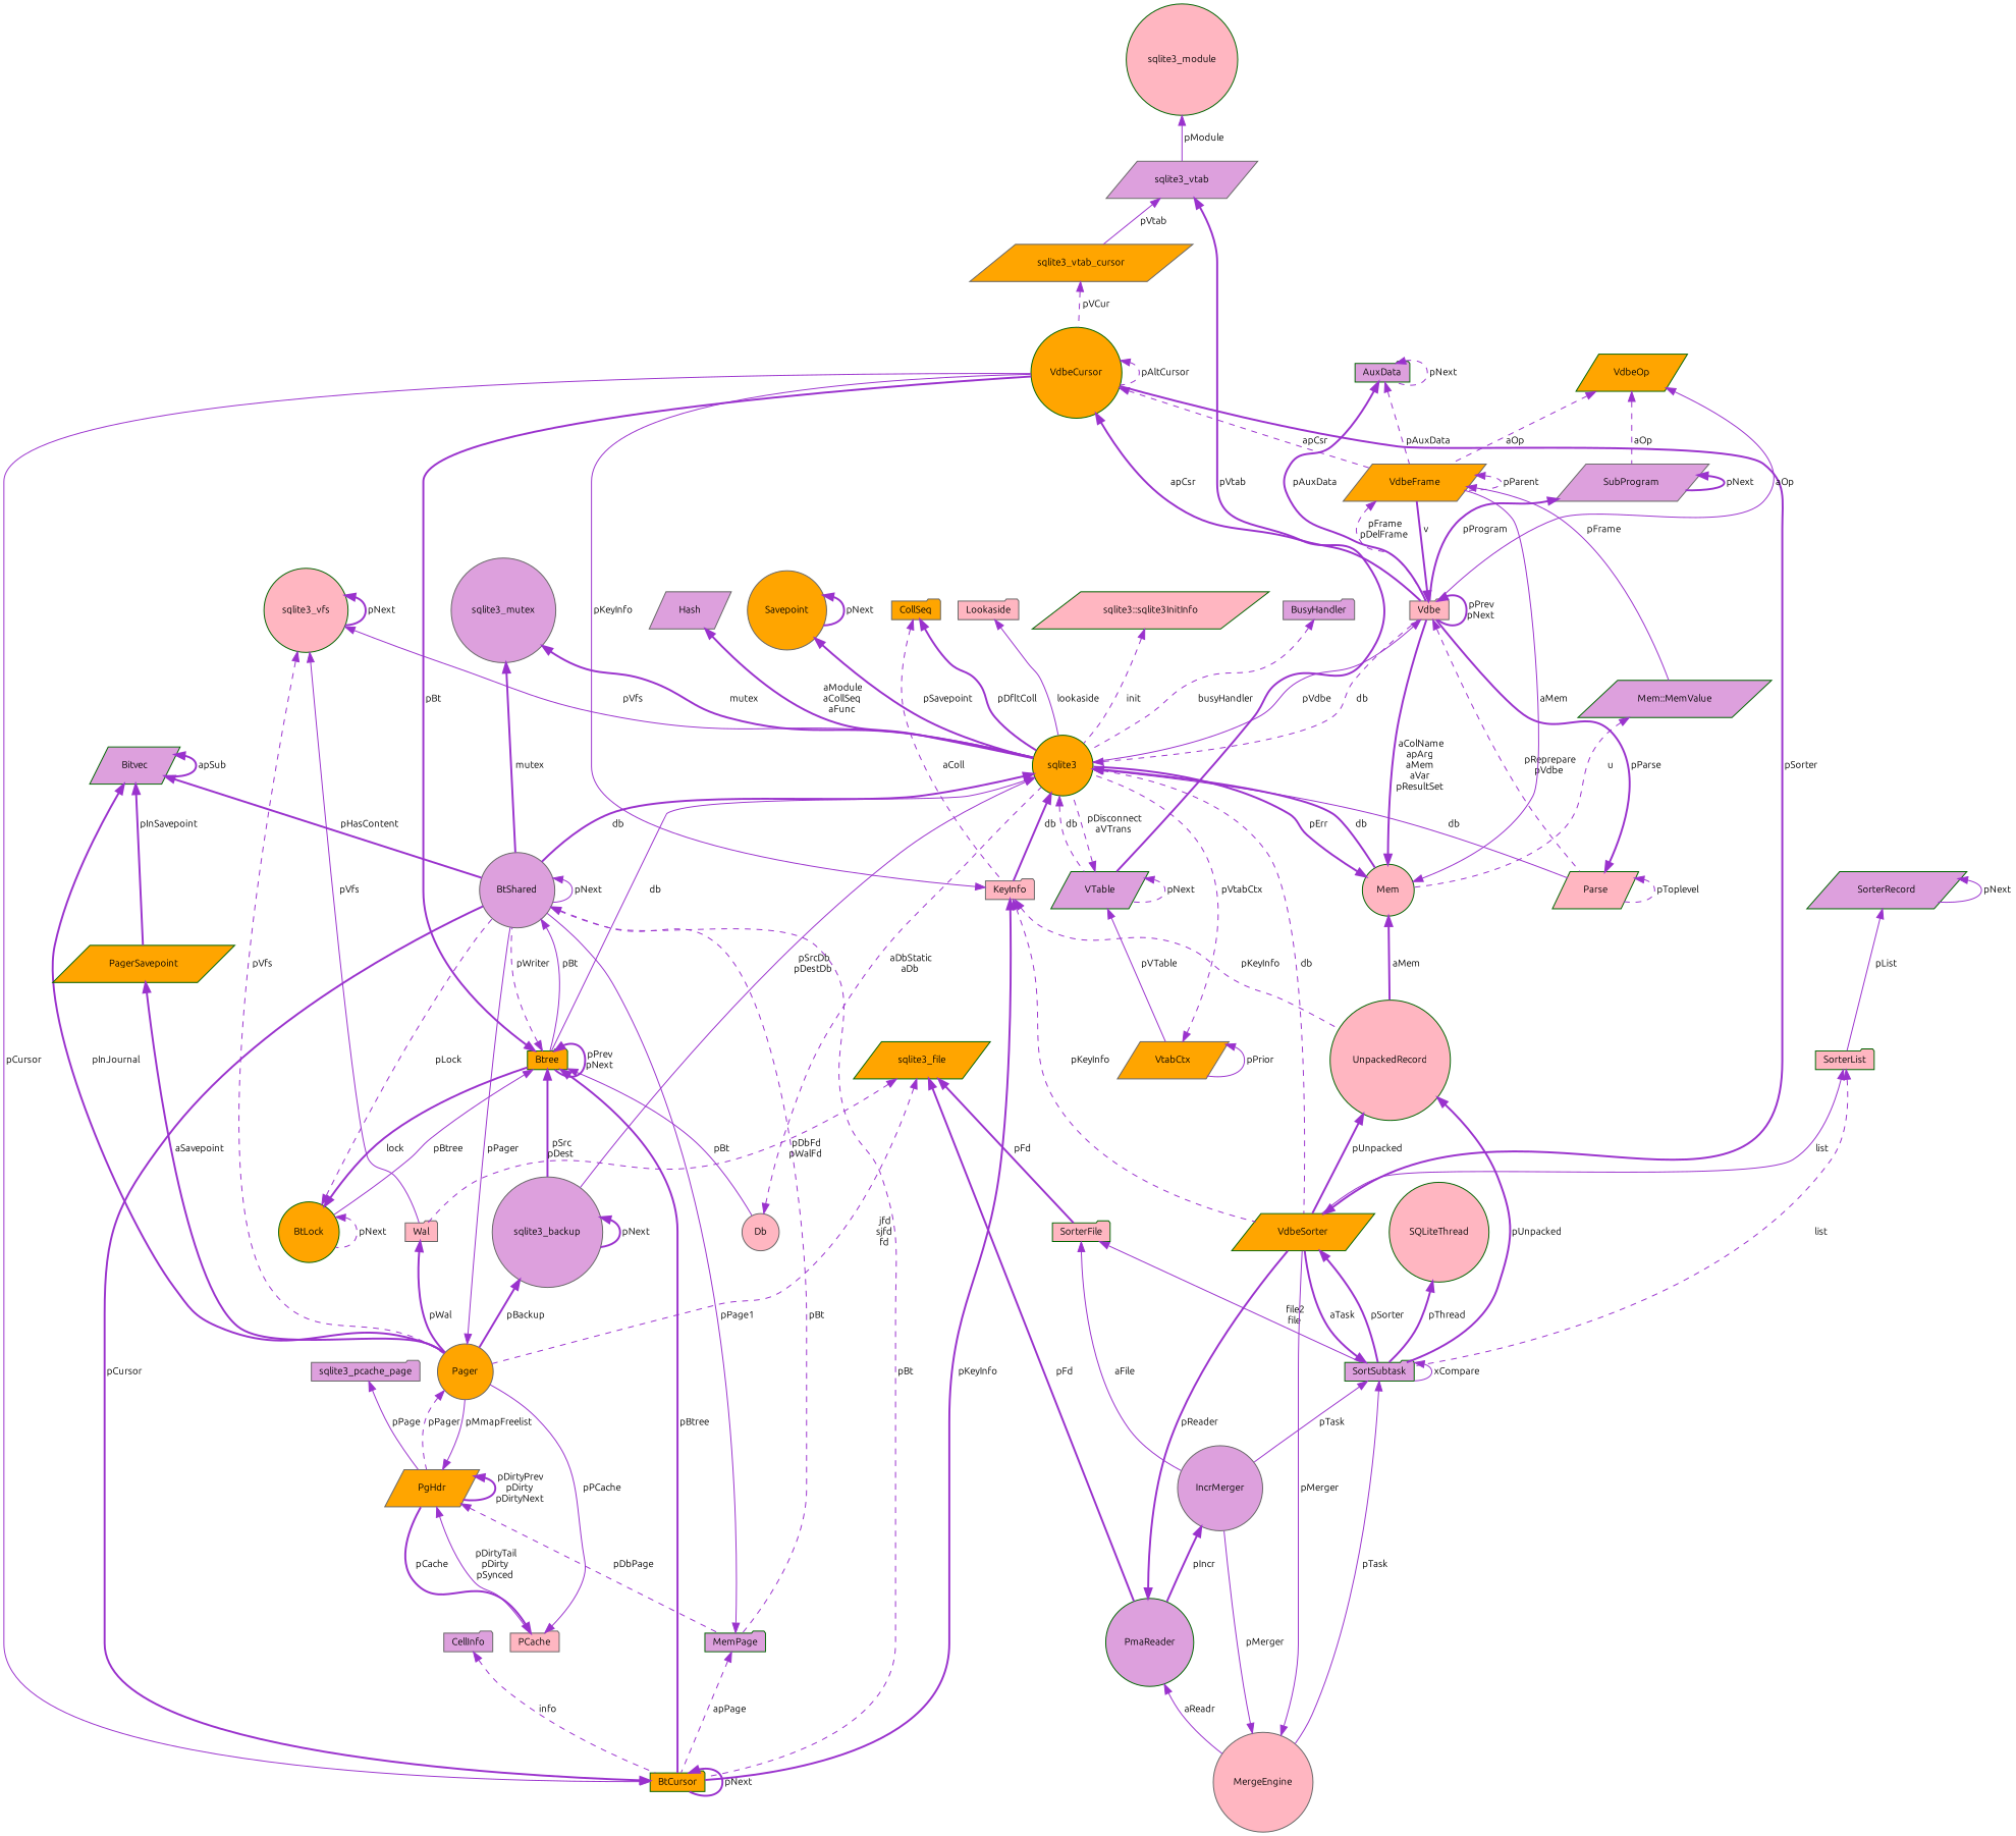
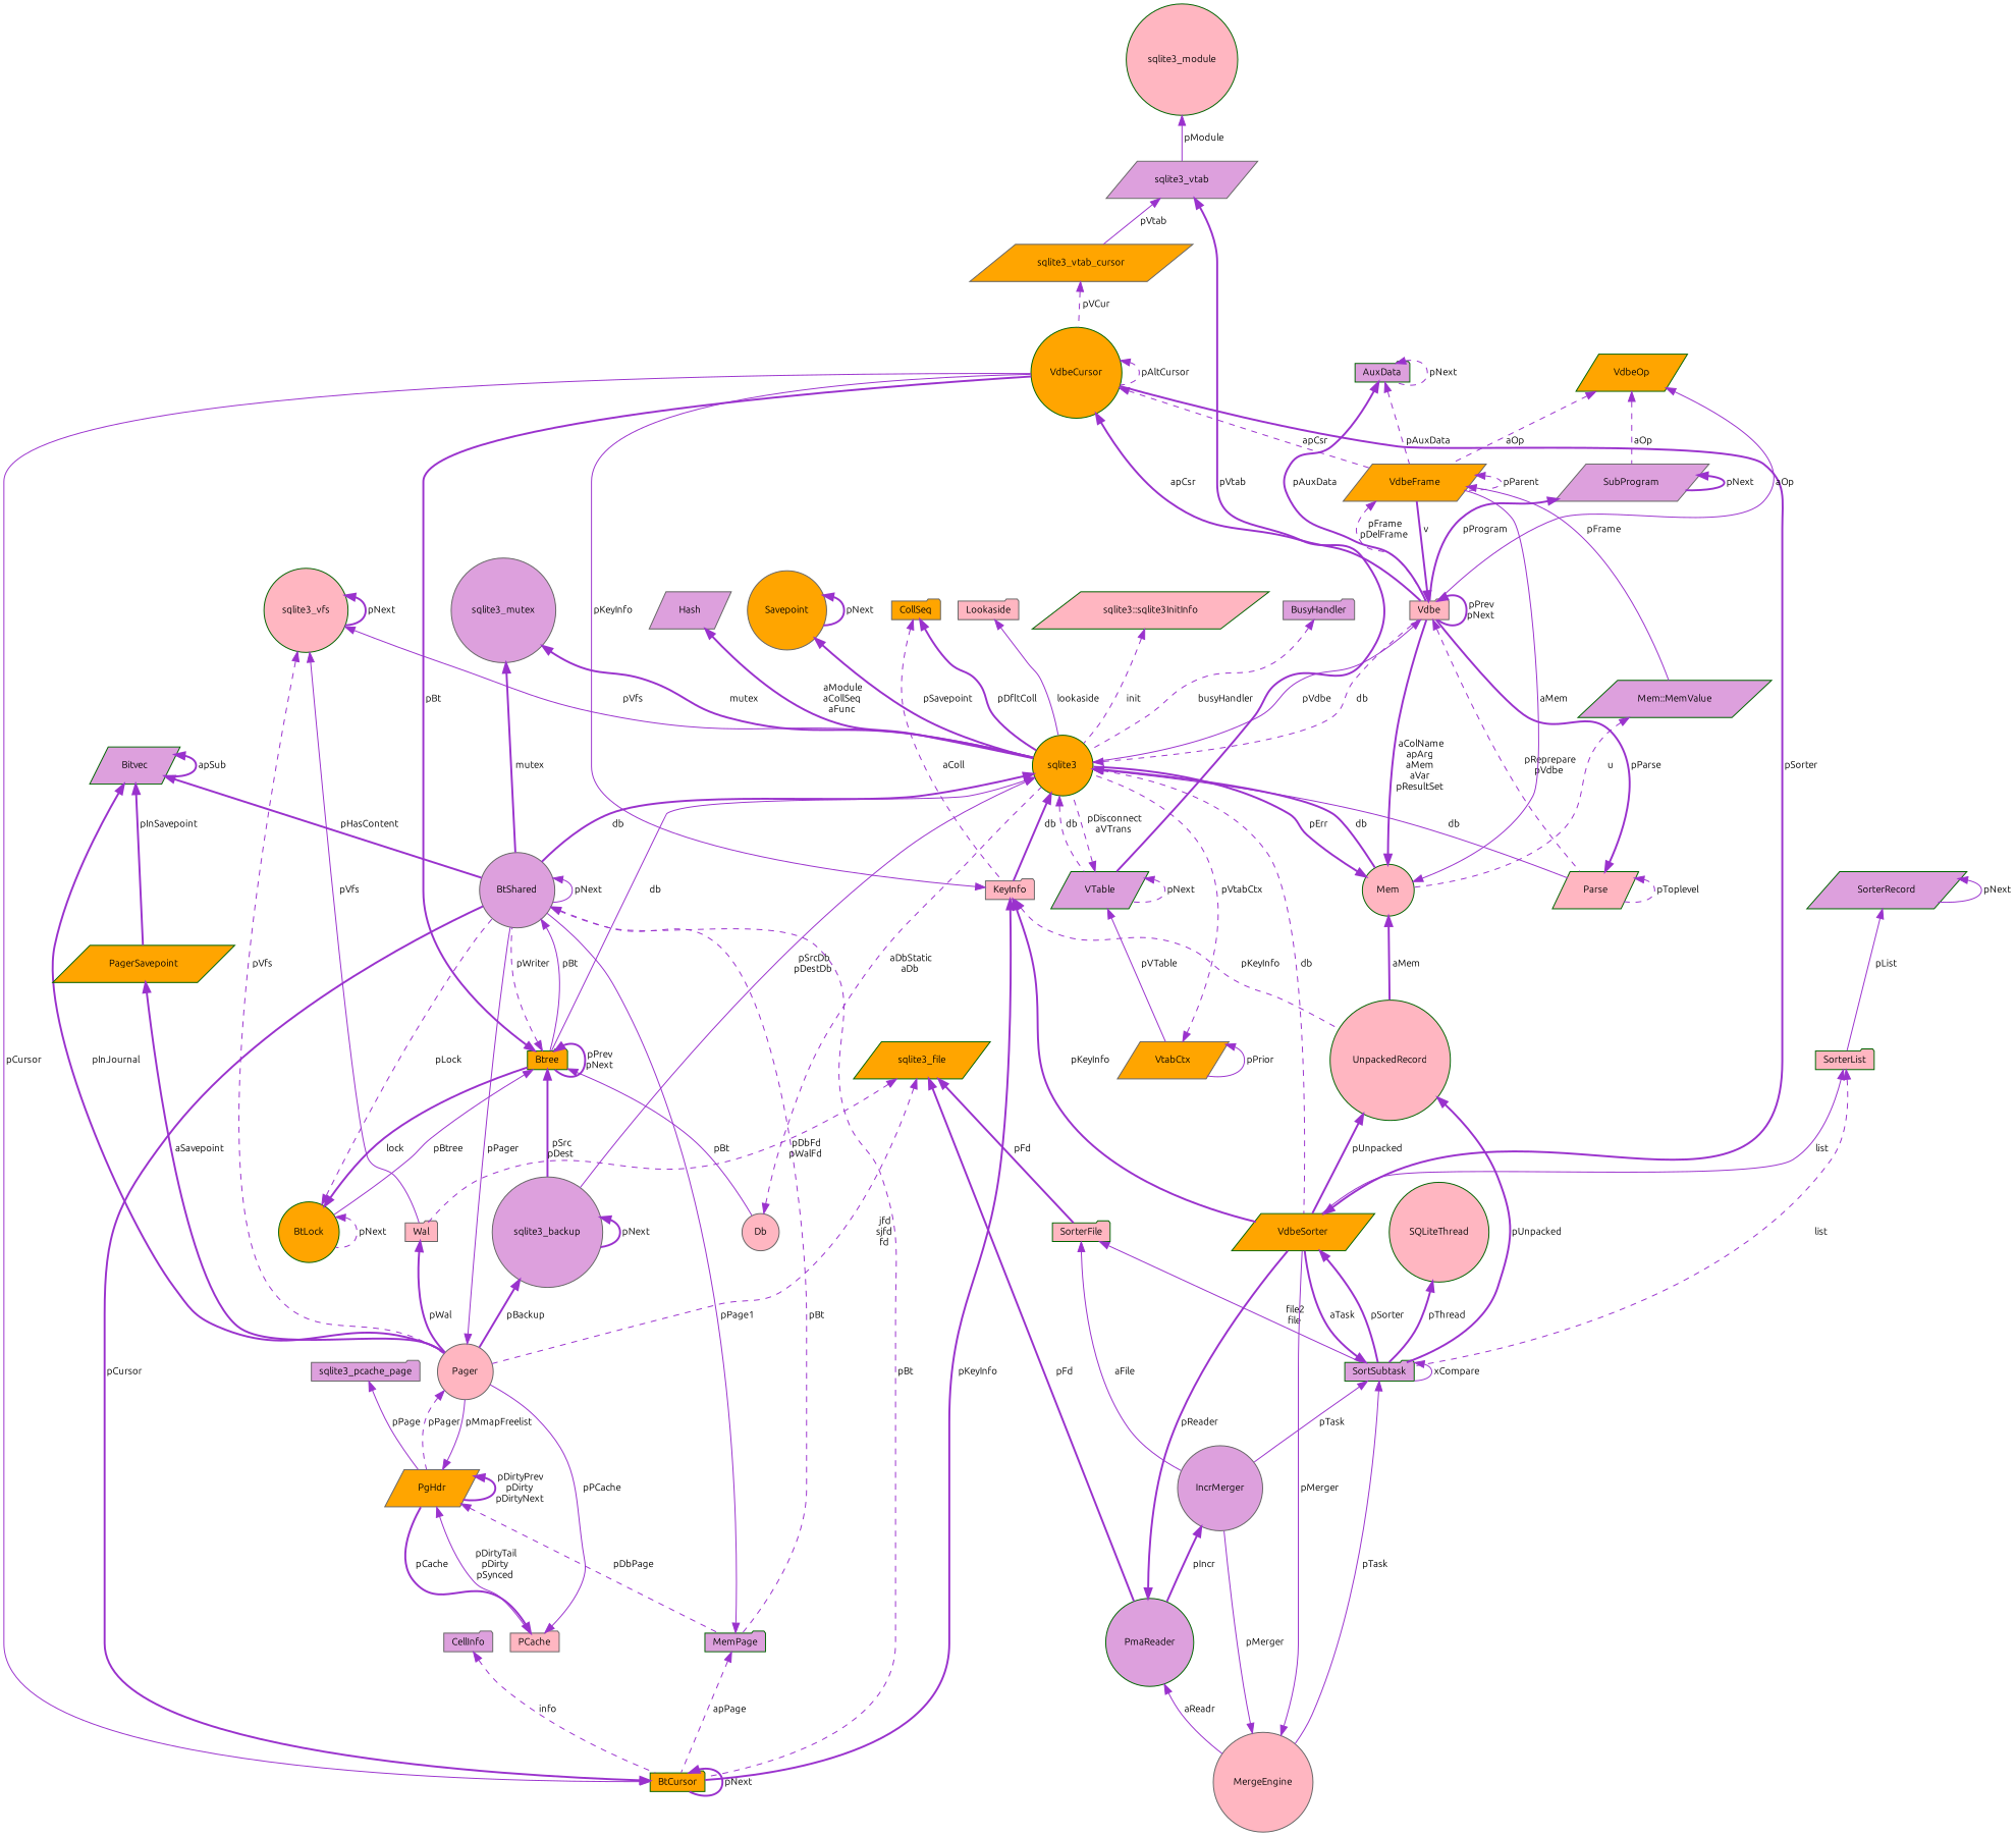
  digraph {
    fontname=Ubuntu
    node [color=darkgreen fillcolor=plum fontname=Ubuntu fontsize=10 shape=circle style=filled]
    edge [color=darkorchid3 dir=back fontname=Ubuntu fontsize=10 labelfontname=Helvetica labelfontsize=10 style=bold]
    n1 [fillcolor=orange fontcolor=black height=0.2 label=VdbeCursor width=0.4]
    n2 [color=gray40 fillcolor=orange height=0.2 label=VdbeFrame shape=parallelogram width=0.4]
    n3 [color=gray40 fillcolor=lightpink height=0.2 label=Vdbe shape=folder width=0.4]
    n4 [height=0.2 label="Mem::MemValue" shape=parallelogram width=0.4]
    n5 [fillcolor=orange height=0.2 label=sqlite3 width=0.4]
    n6 [fillcolor=lightpink height=0.2 label=Parse shape=parallelogram width=0.4]
    n7 [fillcolor=orange height=0.2 label=BtCursor shape=folder width=0.4]
    n8 [color=gray40 height=0.2 label=BtShared width=0.4]
    n9 [fillcolor=orange height=0.2 label=Btree shape=folder width=0.4]
    n10 [height=0.2 label=MemPage shape=folder width=0.4]
    n11 [color=gray40 height=0.2 label=CellInfo shape=folder width=0.4]
    n12 [color=gray40 height=0.2 label=sqlite3_backup width=0.4]
    n13 [color=gray40 fillcolor=lightpink height=0.2 label=Db width=0.4]
    n14 [fillcolor=orange height=0.2 label=BtLock width=0.4]
    n15 [fillcolor=lightpink height=0.2 label=Mem width=0.4]
    n16 [height=0.2 label=VTable shape=parallelogram width=0.4]
    n17 [color=gray40 fillcolor=lightpink height=0.2 label=KeyInfo shape=folder width=0.4]
    n18 [fillcolor=orange height=0.2 label=VdbeSorter shape=parallelogram width=0.4]
    n19 [fillcolor=lightpink height=0.2 label=UnpackedRecord width=0.4]
    n20 [color=gray40 fillcolor=orange height=0.2 label=VtabCtx shape=parallelogram width=0.4]
-   n21 [color=gray40 fillcolor=orange height=0.2 label=Pager width=0.4]
+   n21 [color=gray40 fillcolor=lightpink height=0.2 label=Pager width=0.4]
    n22 [height=0.2 label=SortSubtask shape=folder width=0.4]
    n23 [height=0.2 label=AuxData shape=folder width=0.4]
    n24 [color=gray40 height=0.2 label=SubProgram shape=parallelogram width=0.4]
    n25 [fillcolor=orange height=0.2 label=VdbeOp shape=parallelogram width=0.4]
    n26 [color=gray40 fillcolor=orange height=0.2 label=Savepoint width=0.4]
    n27 [color=gray40 fillcolor=lightpink height=0.2 label=Lookaside shape=folder width=0.4]
    n28 [color=gray40 height=0.2 label=sqlite3_mutex width=0.4]
    n29 [fillcolor=lightpink height=0.2 label=sqlite3_vfs width=0.4]
    n30 [color=gray40 fillcolor=lightpink height=0.2 label=Wal shape=folder width=0.4]
    n31 [color=gray40 fillcolor=orange height=0.2 label=PgHdr shape=parallelogram width=0.4]
    n32 [fillcolor=lightpink height=0.2 label="sqlite3::sqlite3InitInfo" shape=parallelogram width=0.4]
    n33 [color=gray40 height=0.2 label=BusyHandler shape=folder width=0.4]
    n34 [color=gray40 height=0.2 label=sqlite3_vtab shape=parallelogram width=0.4]
    n35 [color=gray40 fillcolor=orange height=0.2 label=sqlite3_vtab_cursor shape=parallelogram width=0.4]
    n36 [fillcolor=lightpink height=0.2 label=sqlite3_module width=0.4]
    n37 [color=gray40 fillcolor=orange height=0.2 label=CollSeq shape=folder width=0.4]
    n38 [color=gray40 height=0.2 label=Hash shape=parallelogram width=0.4]
    n39 [height=0.2 label=Bitvec shape=parallelogram width=0.4]
    n40 [fillcolor=orange height=0.2 label=PagerSavepoint shape=parallelogram width=0.4]
    n41 [color=gray40 fillcolor=lightpink height=0.2 label=PCache shape=folder width=0.4]
    n42 [color=gray40 height=0.2 label=sqlite3_pcache_page shape=folder width=0.4]
    n43 [fillcolor=orange height=0.2 label=sqlite3_file shape=parallelogram width=0.4]
    n44 [height=0.2 label=PmaReader width=0.4]
    n45 [fillcolor=lightpink height=0.2 label=SorterFile shape=folder width=0.4]
    n46 [color=gray40 fillcolor=lightpink height=0.2 label=MergeEngine width=0.4]
    n47 [color=gray40 height=0.2 label=IncrMerger width=0.4]
    n48 [fillcolor=lightpink height=0.2 label=SorterList shape=folder width=0.4]
    n49 [height=0.2 label=SorterRecord shape=parallelogram width=0.4]
    n50 [fillcolor=lightpink height=0.2 label=SQLiteThread width=0.4]
    n1 -> n1 [label=" pAltCursor" style=dashed]
    n1 -> n2 [label=" apCsr" style=dashed]
    n1 -> n3 [label=" apCsr"]
    n2 -> n2 [label=" pParent" style=dashed]
    n2 -> n3 [label=" pFrame\npDelFrame" style=dashed]
    n2 -> n4 [label=" pFrame" style=solid]
    n3 -> n2 [label=" v"]
    n3 -> n3 [label=" pPrev\npNext"]
    n3 -> n5 [label=" pVdbe" style=solid]
    n3 -> n6 [label=" pReprepare\npVdbe" style=dashed]
    n4 -> n15 [label=" u" style=dashed]
    n5 -> n3 [label=" db" style=dashed]
    n5 -> n6 [label=" db" style=solid]
    n5 -> n8 [label=" db"]
    n5 -> n9 [label=" db" style=solid]
    n5 -> n12 [label=" pSrcDb\npDestDb" style=solid]
    n5 -> n15 [label=" db"]
    n5 -> n16 [label=" db" style=dashed]
    n5 -> n17 [label=" db"]
    n5 -> n18 [label=" db" style=dashed]
    n6 -> n3 [label=" pParse"]
    n6 -> n6 [label=" pToplevel" style=dashed]
    n7 -> n1 [label=" pCursor" style=solid]
    n7 -> n7 [label=" pNext"]
    n7 -> n8 [label=" pCursor"]
    n8 -> n7 [label=" pBt" style=dashed]
    n8 -> n8 [label=" pNext" style=solid]
    n8 -> n9 [label=" pBt" style=solid]
    n8 -> n10 [label=" pBt" style=dashed]
    n9 -> n1 [label=" pBt"]
-   n9 -> n7 [label=" pBtree"]
    n9 -> n8 [label=" pWriter" style=dashed]
    n9 -> n9 [label=" pPrev\npNext"]
    n9 -> n12 [label=" pSrc\npDest"]
    n9 -> n13 [label=" pBt" style=solid]
    n9 -> n14 [label=" pBtree" style=solid]
    n10 -> n7 [label=" apPage" style=dashed]
    n10 -> n8 [label=" pPage1" style=solid]
    n11 -> n7 [label=" info" style=dashed]
    n12 -> n12 [label=" pNext"]
    n12 -> n21 [label=" pBackup"]
    n13 -> n5 [label=" aDbStatic\naDb" style=dashed]
    n14 -> n8 [label=" pLock" style=dashed]
    n14 -> n9 [label=" lock"]
    n14 -> n14 [label=" pNext" style=dashed]
    n15 -> n2 [label=" aMem" style=solid]
    n15 -> n3 [label=" aColName\napArg\naMem\naVar\npResultSet"]
    n15 -> n5 [label=" pErr"]
    n15 -> n19 [label=" aMem"]
    n16 -> n5 [label=" pDisconnect\naVTrans" style=dashed]
    n16 -> n16 [label=" pNext" style=dashed]
    n16 -> n20 [label=" pVTable" style=solid]
    n17 -> n1 [label=" pKeyInfo" style=solid]
    n17 -> n7 [label=" pKeyInfo"]
-   n17 -> n18 [label=" pKeyInfo" style=dashed]
+   n17 -> n18 [label=" pKeyInfo"]
    n17 -> n19 [label=" pKeyInfo" style=dashed]
    n18 -> n1 [label=" pSorter"]
    n18 -> n22 [label=" pSorter"]
    n19 -> n18 [label=" pUnpacked"]
    n19 -> n22 [label=" pUnpacked"]
    n20 -> n5 [label=" pVtabCtx" style=dashed]
    n20 -> n20 [label=" pPrior" style=solid]
    n21 -> n8 [label=" pPager" style=solid]
    n21 -> n31 [label=" pPager" style=dashed]
    n22 -> n18 [label=" aTask"]
    n22 -> n22 [label=" xCompare" style=solid]
    n22 -> n46 [label=" pTask" style=solid]
    n22 -> n47 [label=" pTask" style=solid]
    n23 -> n2 [label=" pAuxData" style=dashed]
    n23 -> n3 [label=" pAuxData"]
    n23 -> n23 [label=" pNext" style=dashed]
    n24 -> n3 [label=" pProgram"]
    n24 -> n24 [label=" pNext"]
    n25 -> n2 [label=" aOp" style=dashed]
    n25 -> n3 [label=" aOp" style=solid]
    n25 -> n24 [label=" aOp" style=dashed]
    n26 -> n5 [label=" pSavepoint"]
    n26 -> n26 [label=" pNext"]
    n27 -> n5 [label=" lookaside" style=solid]
    n28 -> n5 [label=" mutex"]
    n28 -> n8 [label=" mutex"]
    n29 -> n5 [label=" pVfs" style=solid]
    n29 -> n21 [label=" pVfs" style=dashed]
    n29 -> n29 [label=" pNext"]
    n29 -> n30 [label=" pVfs" style=solid]
    n30 -> n21 [label=" pWal"]
    n31 -> n10 [label=" pDbPage" style=dashed]
    n31 -> n21 [label=" pMmapFreelist" style=solid]
    n31 -> n31 [label=" pDirtyPrev\npDirty\npDirtyNext"]
    n31 -> n41 [label=" pDirtyTail\npDirty\npSynced" style=solid]
    n32 -> n5 [label=" init" style=dashed]
    n33 -> n5 [label=" busyHandler" style=dashed]
    n34 -> n16 [label=" pVtab"]
    n34 -> n35 [label=" pVtab" style=solid]
    n35 -> n1 [label=" pVCur" style=dashed]
    n36 -> n34 [label=" pModule" style=solid]
    n37 -> n5 [label=" pDfltColl"]
    n37 -> n17 [label=" aColl" style=dashed]
    n38 -> n5 [label=" aModule\naCollSeq\naFunc"]
    n39 -> n8 [label=" pHasContent"]
    n39 -> n21 [label=" pInJournal"]
    n39 -> n39 [label=" apSub"]
    n39 -> n40 [label=" pInSavepoint"]
    n40 -> n21 [label=" aSavepoint"]
    n41 -> n21 [label=" pPCache" style=solid]
    n41 -> n31 [label=" pCache"]
    n42 -> n31 [label=" pPage" style=solid]
    n43 -> n21 [label=" jfd\nsjfd\nfd" style=dashed]
    n43 -> n30 [label=" pDbFd\npWalFd" style=dashed]
    n43 -> n44 [label=" pFd"]
    n43 -> n45 [label=" pFd"]
    n44 -> n18 [label=" pReader"]
    n44 -> n46 [label=" aReadr" style=solid]
    n45 -> n22 [label=" file2\nfile" style=solid]
    n45 -> n47 [label=" aFile" style=solid]
    n46 -> n18 [label=" pMerger" style=solid]
    n46 -> n47 [label=" pMerger" style=solid]
    n47 -> n44 [label=" pIncr"]
    n48 -> n18 [label=" list" style=solid]
    n48 -> n22 [label=" list" style=dashed]
    n49 -> n48 [label=" pList" style=solid]
    n49 -> n49 [label=" pNext" style=solid]
    n50 -> n22 [label=" pThread"]
  }
